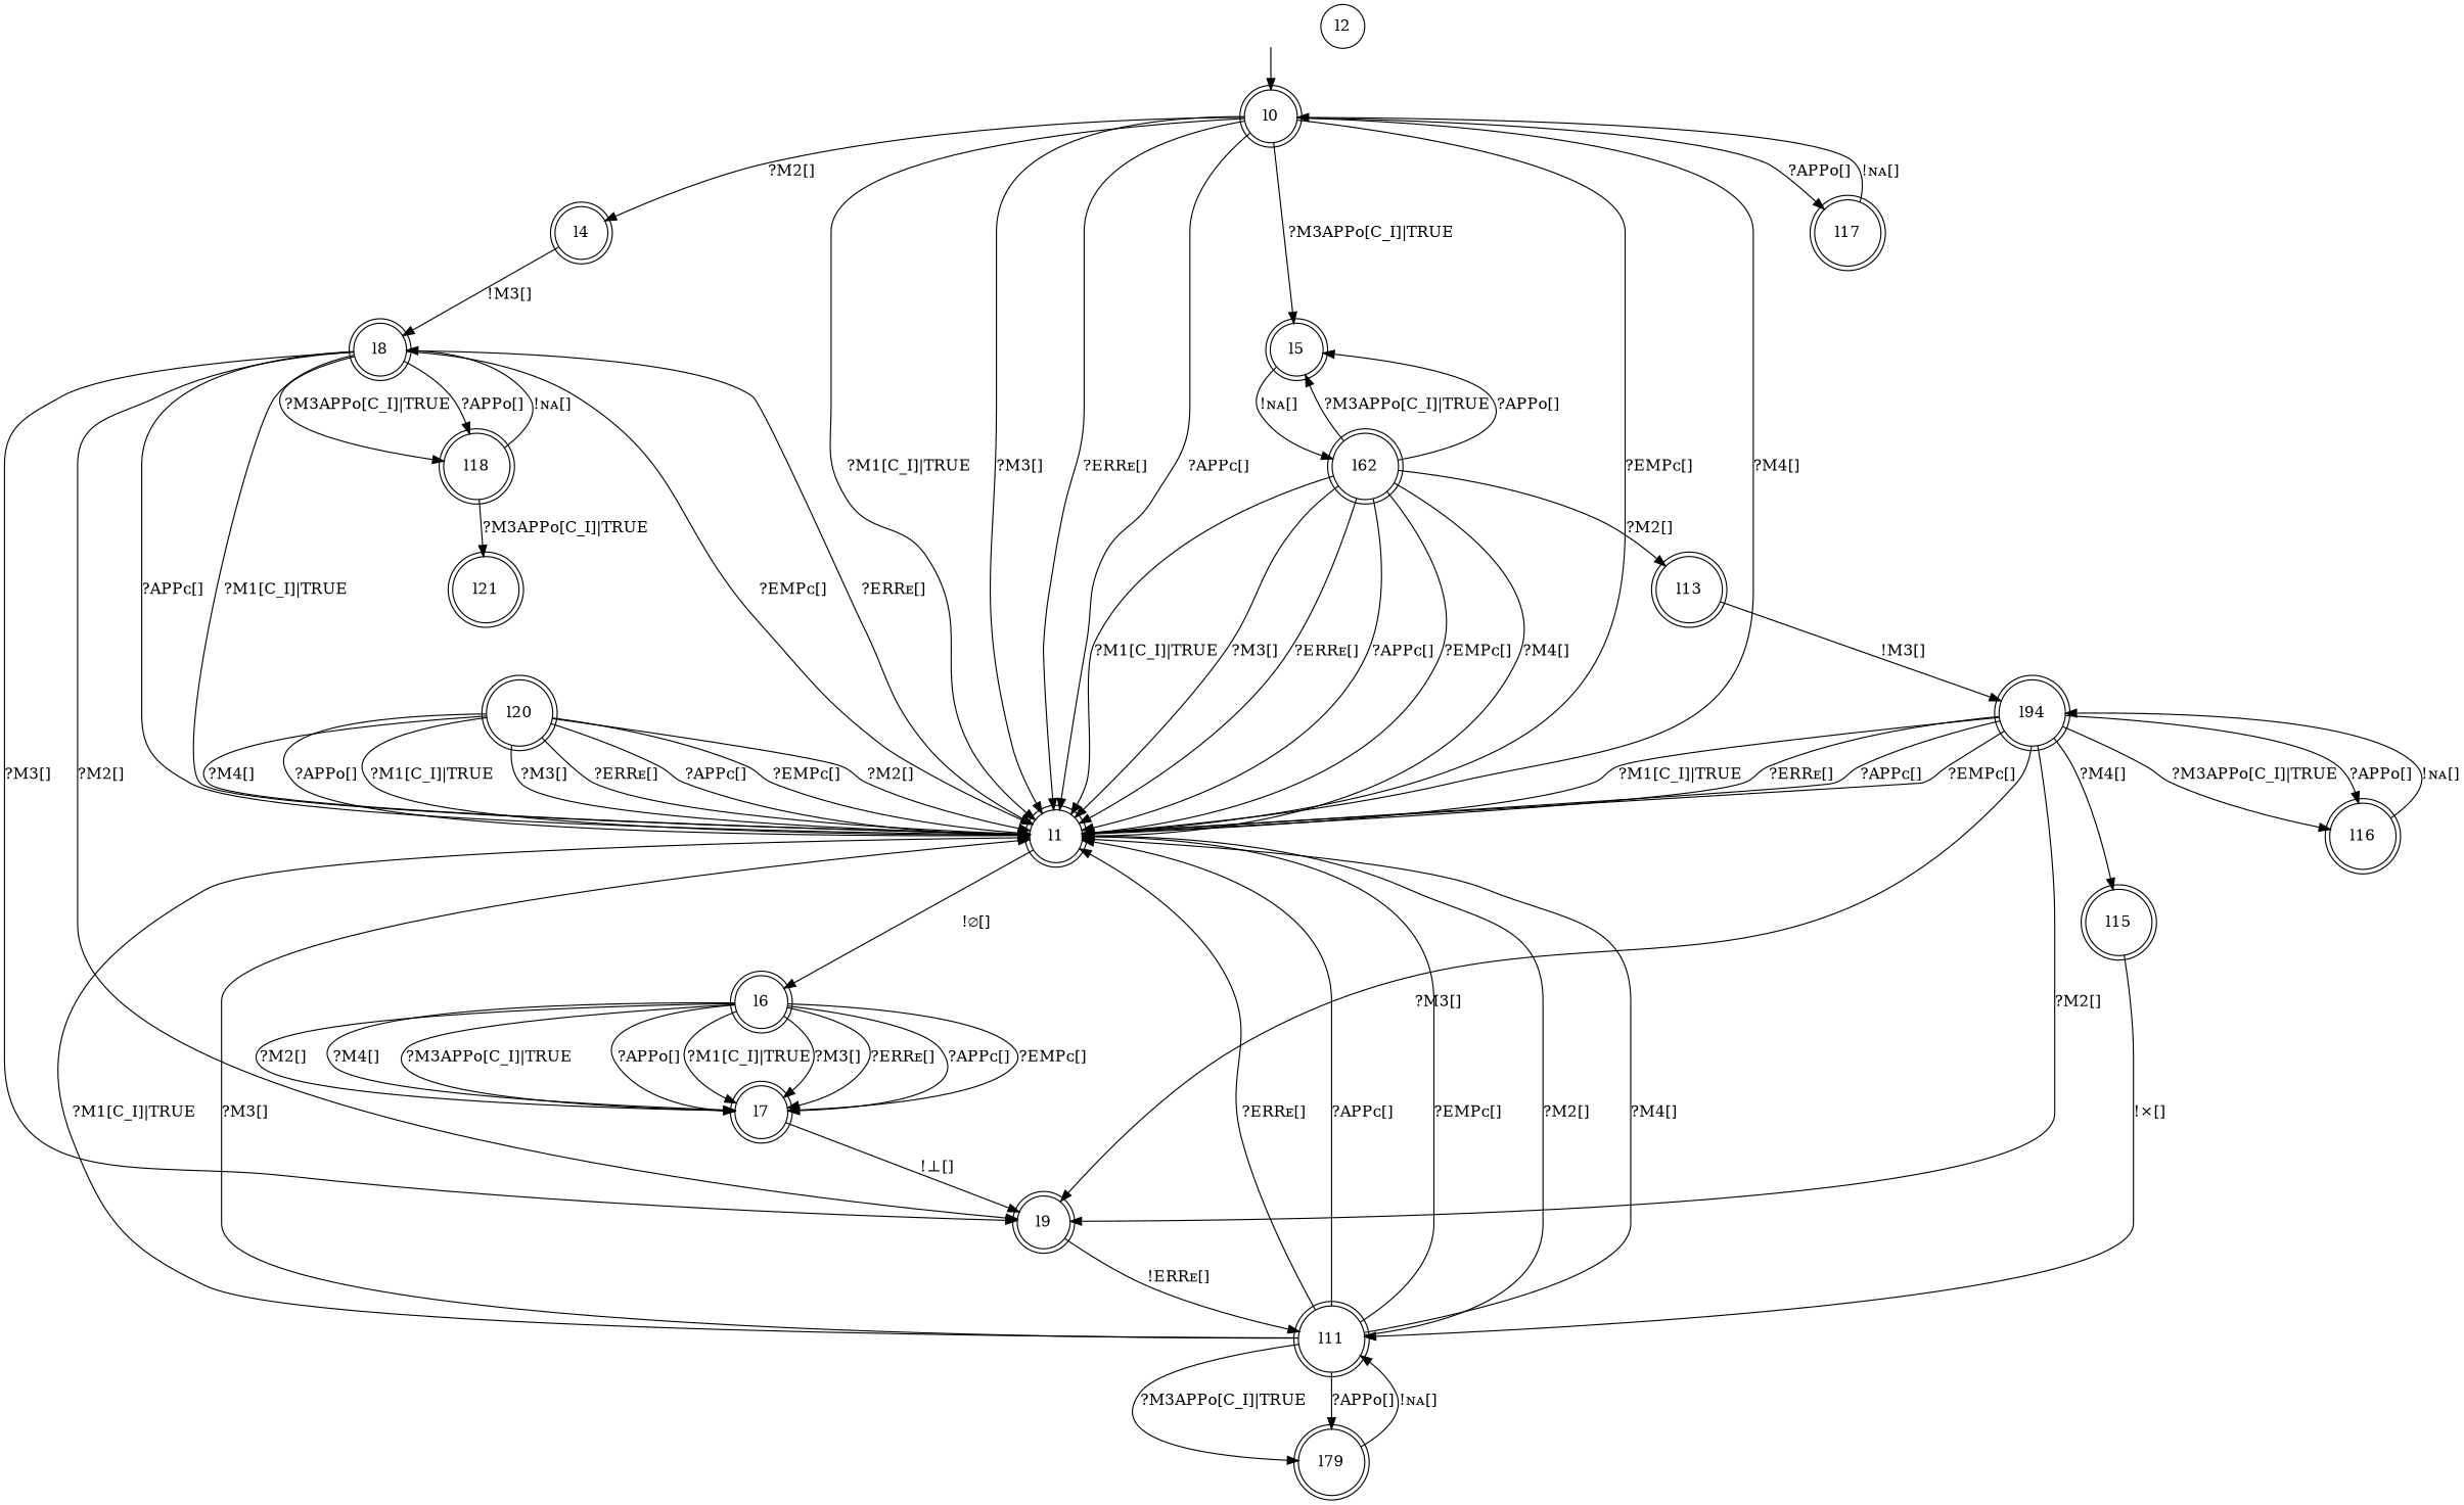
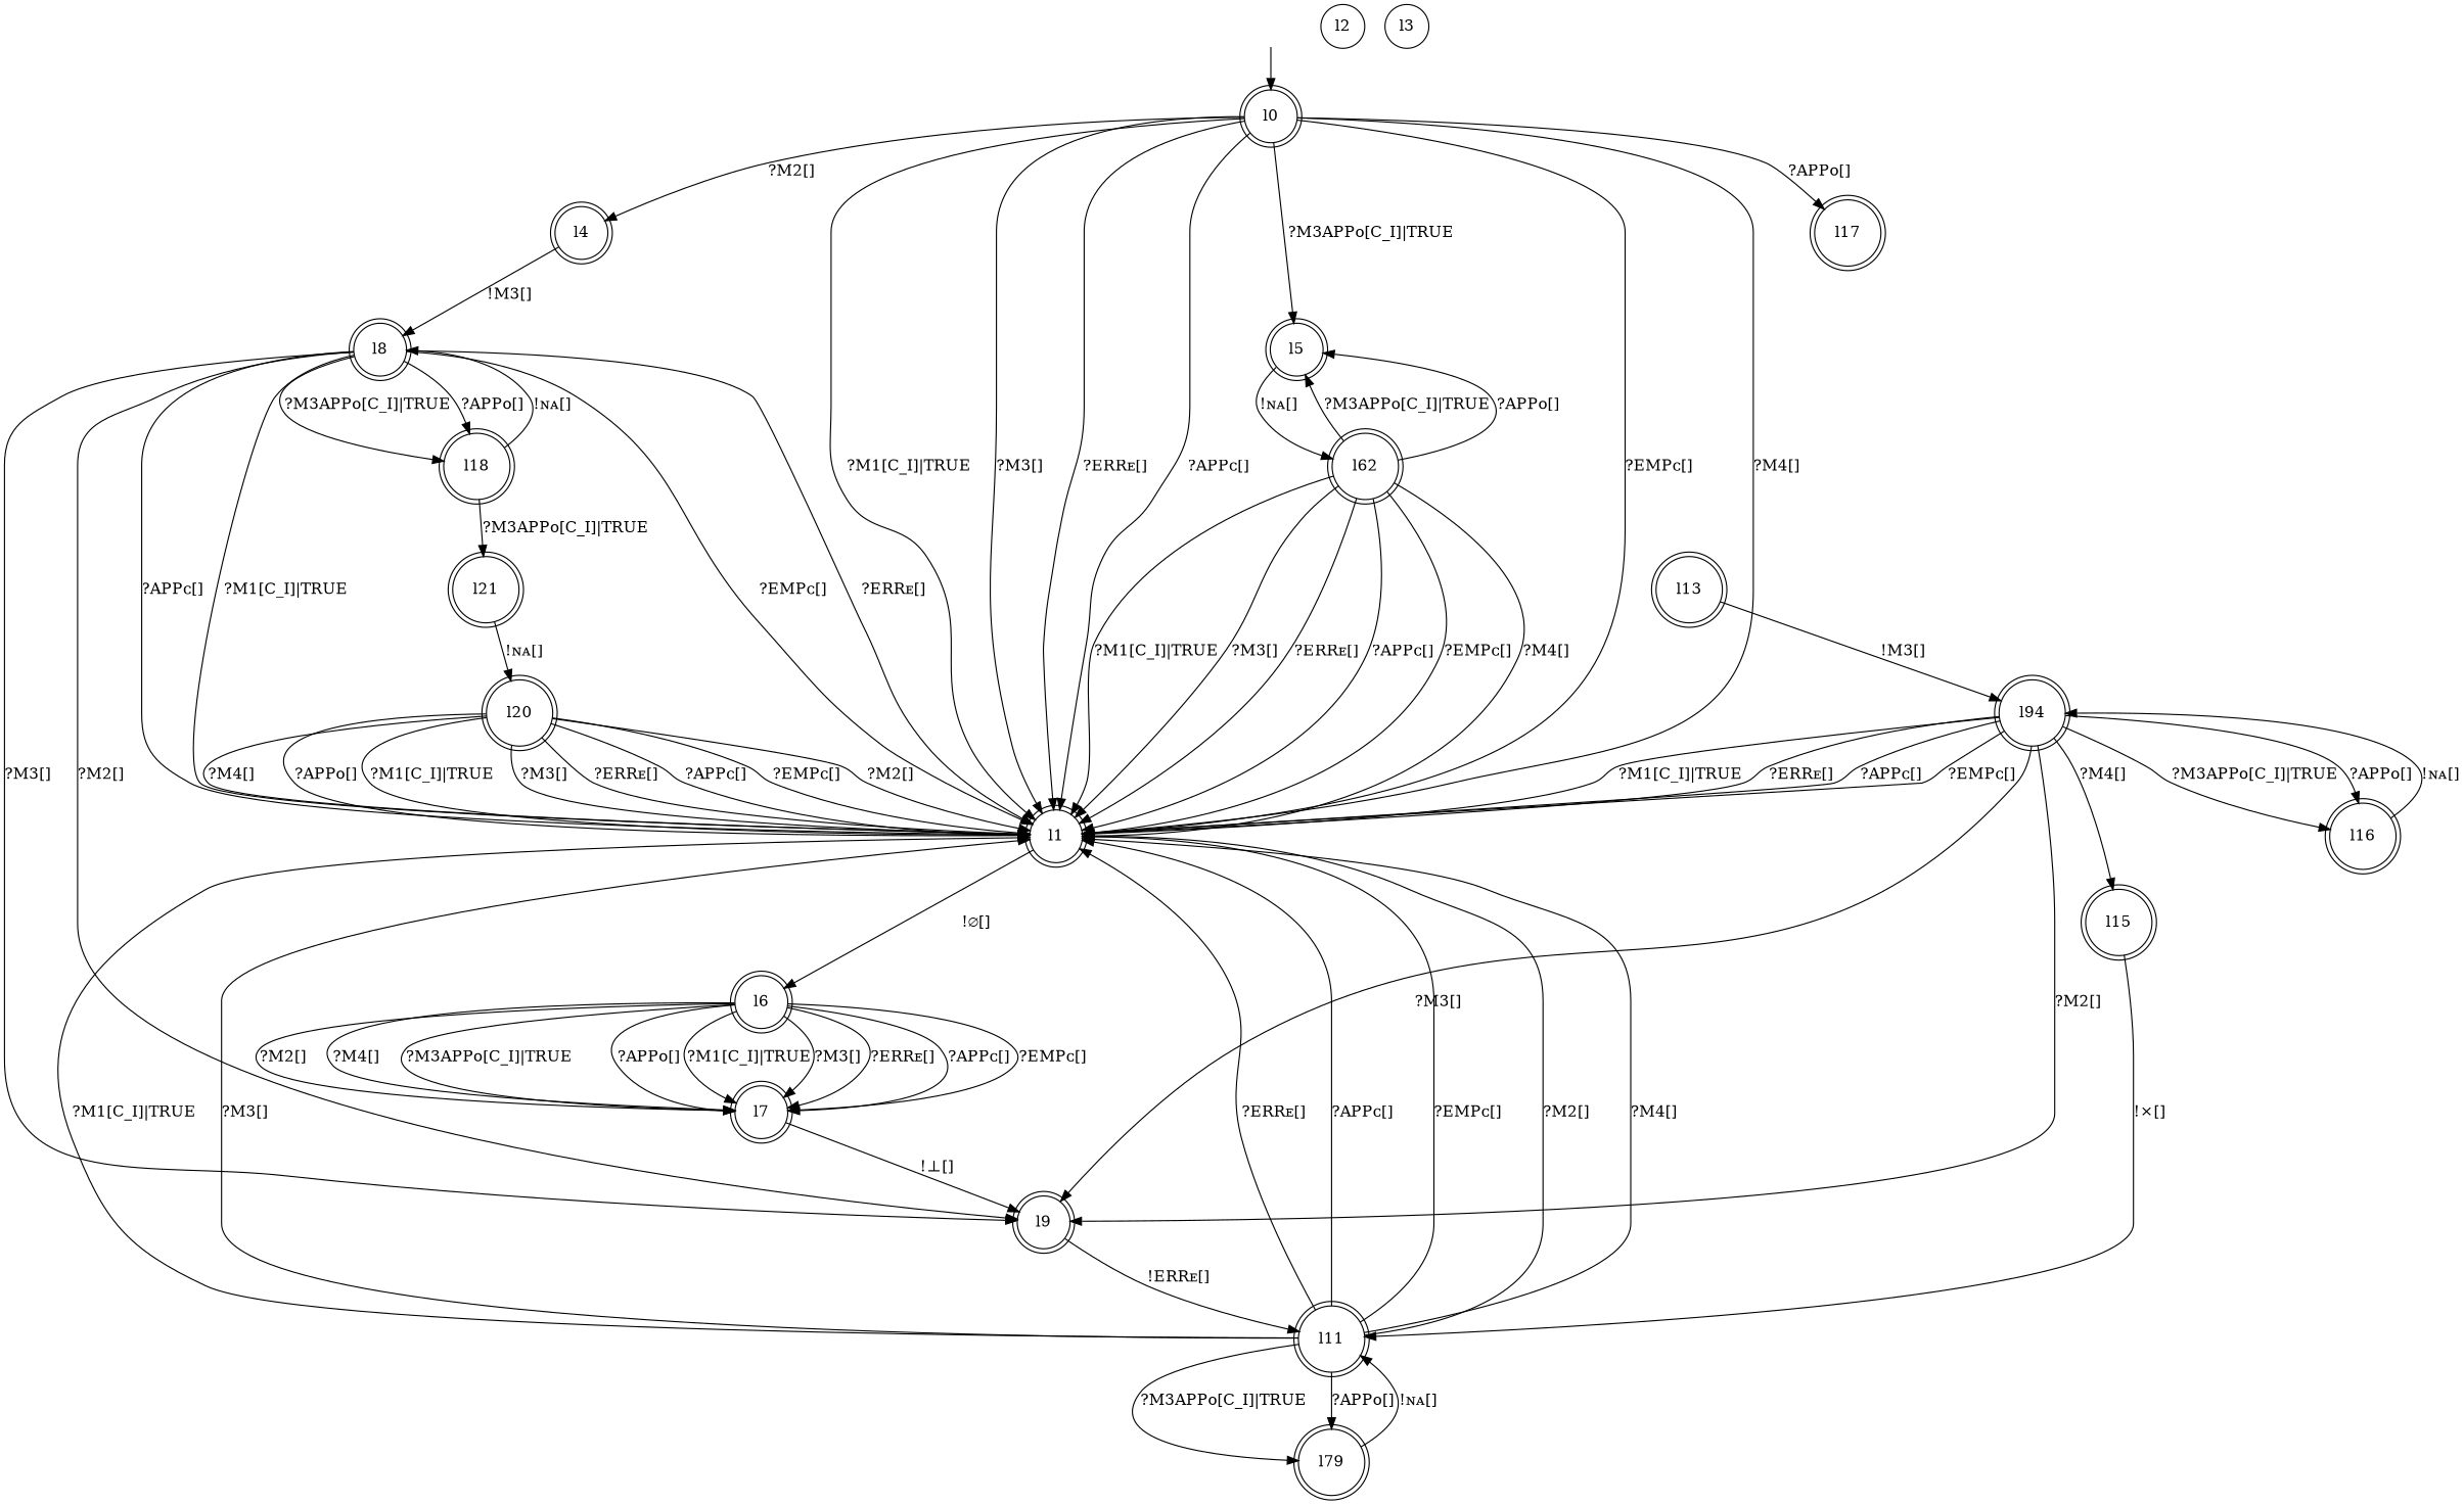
  digraph {
    node [shape=doublecircle]
    "" [shape=none]
    l0
    l1
    l4
    l5
    l17
    l6
    l8
    n9 [label=l62]
    l7
    l2 [shape=circle]
+   l3 [shape=circle]
    l9
    l18
    l13
    l11
    l21
    n18 [label=l79]
    l20
    n20 [label=l94]
    l15
    l16
    "" -> l0
    l0 -> l1 [label=<?M1[C_I]|TRUE>]
    l0 -> l1 [label=<?M3[]>]
    l0 -> l1 [label=<?ERRᴇ[]>]
    l0 -> l1 [label=<?APPᴄ[]>]
    l0 -> l1 [label=<?EMPᴄ[]>]
    l0 -> l1 [label=<?M4[]>]
    l0 -> l4 [label=<?M2[]>]
    l0 -> l5 [label=<?M3APPᴏ[C_I]|TRUE>]
    l0 -> l17 [label=<?APPᴏ[]>]
    l1 -> l6 [label=<!∅[]>]
    l4 -> l8 [label=<!M3[]>]
    l5 -> n9 [label=<!ɴᴀ[]>]
-   l17 -> l0 [label=<!ɴᴀ[]>]
    l6 -> l7 [label=<?M1[C_I]|TRUE>]
    l6 -> l7 [label=<?M3[]>]
    l6 -> l7 [label=<?ERRᴇ[]>]
    l6 -> l7 [label=<?APPᴄ[]>]
    l6 -> l7 [label=<?EMPᴄ[]>]
    l6 -> l7 [label=<?M2[]>]
    l6 -> l7 [label=<?M4[]>]
    l6 -> l7 [label=<?M3APPᴏ[C_I]|TRUE>]
    l6 -> l7 [label=<?APPᴏ[]>]
    l8 -> l1 [label=<?M1[C_I]|TRUE>]
    l8 -> l1 [label=<?ERRᴇ[]>]
    l8 -> l1 [label=<?APPᴄ[]>]
    l8 -> l1 [label=<?EMPᴄ[]>]
    l8 -> l9 [label=<?M3[]>]
    l8 -> l9 [label=<?M2[]>]
    l8 -> l18 [label=<?M3APPᴏ[C_I]|TRUE>]
    l8 -> l18 [label=<?APPᴏ[]>]
    n9 -> l1 [label=<?M1[C_I]|TRUE>]
    n9 -> l1 [label=<?M3[]>]
    n9 -> l1 [label=<?ERRᴇ[]>]
    n9 -> l1 [label=<?APPᴄ[]>]
    n9 -> l1 [label=<?EMPᴄ[]>]
    n9 -> l1 [label=<?M4[]>]
    n9 -> l5 [label=<?M3APPᴏ[C_I]|TRUE>]
    n9 -> l5 [label=<?APPᴏ[]>]
-   n9 -> l13 [label=<?M2[]>]
    l7 -> l9 [label=<!⊥[]>]
    l9 -> l11 [label=<!ERRᴇ[]>]
    l18 -> l8 [label=<!ɴᴀ[]>]
    l18 -> l21 [label=<?M3APPᴏ[C_I]|TRUE>]
    l13 -> n20 [label=<!M3[]>]
    l11 -> l1 [label=<?M1[C_I]|TRUE>]
    l11 -> l1 [label=<?M3[]>]
    l11 -> l1 [label=<?ERRᴇ[]>]
    l11 -> l1 [label=<?APPᴄ[]>]
    l11 -> l1 [label=<?EMPᴄ[]>]
    l11 -> l1 [label=<?M2[]>]
    l11 -> l1 [label=<?M4[]>]
    l11 -> n18 [label=<?M3APPᴏ[C_I]|TRUE>]
    l11 -> n18 [label=<?APPᴏ[]>]
+   l21 -> l20 [label=<!ɴᴀ[]>]
    n18 -> l11 [label=<!ɴᴀ[]>]
    l20 -> l1 [label=<?M1[C_I]|TRUE>]
    l20 -> l1 [label=<?M3[]>]
    l20 -> l1 [label=<?ERRᴇ[]>]
    l20 -> l1 [label=<?APPᴄ[]>]
    l20 -> l1 [label=<?EMPᴄ[]>]
    l20 -> l1 [label=<?M2[]>]
    l20 -> l1 [label=<?M4[]>]
    l20 -> l1 [label=<?APPᴏ[]>]
    n20 -> l1 [label=<?M1[C_I]|TRUE>]
    n20 -> l1 [label=<?ERRᴇ[]>]
    n20 -> l1 [label=<?APPᴄ[]>]
    n20 -> l1 [label=<?EMPᴄ[]>]
    n20 -> l9 [label=<?M3[]>]
    n20 -> l9 [label=<?M2[]>]
    n20 -> l15 [label=<?M4[]>]
    n20 -> l16 [label=<?M3APPᴏ[C_I]|TRUE>]
    n20 -> l16 [label=<?APPᴏ[]>]
    l15 -> l11 [label=<!⨯[]>]
    l16 -> n20 [label=<!ɴᴀ[]>]
  }
